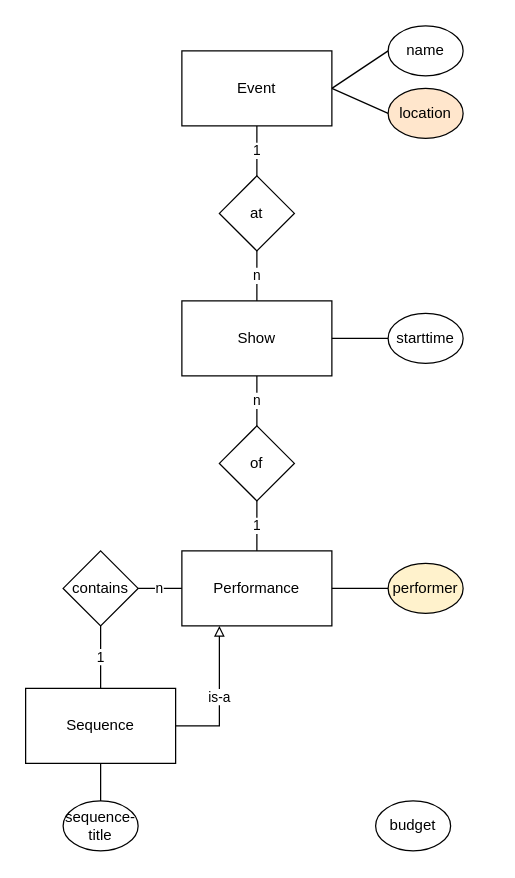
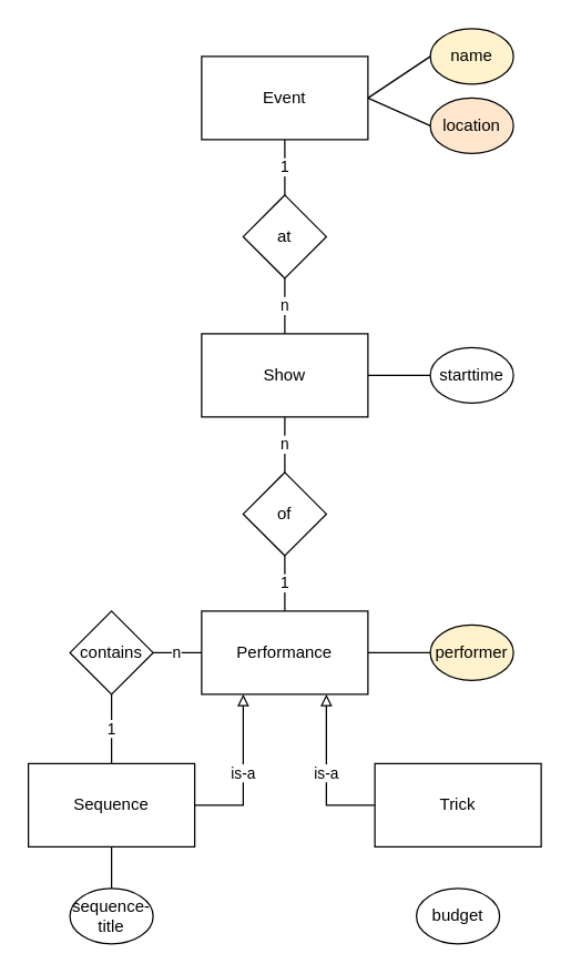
  <mxCell id="0" />
  <mxCell id="1" parent="0" />
  <mxCell id="2" value="1" style="edgeStyle=orthogonalEdgeStyle;rounded=0;orthogonalLoop=1;jettySize=auto;html=1;endArrow=none;endFill=0;" edge="1" parent="1" source="3" target="7"><mxGeometry relative="1" as="geometry" /></mxCell>
  <mxCell id="3" value="Event" style="rounded=0;whiteSpace=wrap;html=1;" vertex="1" parent="1"><mxGeometry x="145" y="40" width="120" height="60" as="geometry" /></mxCell>
- <mxCell id="4" value="name" style="ellipse;whiteSpace=wrap;html=1;" vertex="1" parent="1"><mxGeometry x="310" y="20" width="60" height="40" as="geometry" /></mxCell>
+ <mxCell id="4" value="name" style="ellipse;whiteSpace=wrap;html=1;fillColor=#fff2cc;" vertex="1" parent="1"><mxGeometry x="310" y="20" width="60" height="40" as="geometry" /></mxCell>
  <mxCell id="5" value="location" style="ellipse;whiteSpace=wrap;html=1;fillColor=#ffe6cc;" vertex="1" parent="1"><mxGeometry x="310" y="70" width="60" height="40" as="geometry" /></mxCell>
  <mxCell id="6" value="n" style="edgeStyle=orthogonalEdgeStyle;rounded=0;orthogonalLoop=1;jettySize=auto;html=1;endArrow=none;endFill=0;" edge="1" parent="1" source="7" target="9"><mxGeometry relative="1" as="geometry" /></mxCell>
  <mxCell id="7" value="at" style="rhombus;whiteSpace=wrap;html=1;" vertex="1" parent="1"><mxGeometry x="175" y="140" width="60" height="60" as="geometry" /></mxCell>
  <mxCell id="8" value="n" style="edgeStyle=orthogonalEdgeStyle;rounded=0;orthogonalLoop=1;jettySize=auto;html=1;endArrow=none;endFill=0;" edge="1" parent="1" source="9" target="11"><mxGeometry relative="1" as="geometry" /></mxCell>
  <mxCell id="9" value="Show" style="rounded=0;whiteSpace=wrap;html=1;" vertex="1" parent="1"><mxGeometry x="145" y="240" width="120" height="60" as="geometry" /></mxCell>
  <mxCell id="10" value="1" style="edgeStyle=orthogonalEdgeStyle;rounded=0;orthogonalLoop=1;jettySize=auto;html=1;endArrow=none;endFill=0;" edge="1" parent="1" source="11" target="12"><mxGeometry relative="1" as="geometry" /></mxCell>
  <mxCell id="11" value="of" style="rhombus;whiteSpace=wrap;html=1;" vertex="1" parent="1"><mxGeometry x="175" y="340" width="60" height="60" as="geometry" /></mxCell>
  <mxCell id="12" value="Performance" style="rounded=0;whiteSpace=wrap;html=1;" vertex="1" parent="1"><mxGeometry x="145" y="440" width="120" height="60" as="geometry" /></mxCell>
  <mxCell id="13" value="" style="edgeStyle=orthogonalEdgeStyle;rounded=0;orthogonalLoop=1;jettySize=auto;html=1;endArrow=none;endFill=0;" edge="1" parent="1" source="14" target="9"><mxGeometry relative="1" as="geometry" /></mxCell>
  <mxCell id="14" value="starttime" style="ellipse;whiteSpace=wrap;html=1;" vertex="1" parent="1"><mxGeometry x="310" y="250" width="60" height="40" as="geometry" /></mxCell>
  <mxCell id="15" value="" style="endArrow=none;html=1;rounded=0;entryX=1;entryY=0.5;entryDx=0;entryDy=0;exitX=0;exitY=0.5;exitDx=0;exitDy=0;" edge="1" parent="1" source="4" target="3"><mxGeometry width="50" height="50" relative="1" as="geometry"><mxPoint x="150" y="350" as="sourcePoint" /><mxPoint x="200" y="300" as="targetPoint" /></mxGeometry></mxCell>
  <mxCell id="16" value="" style="endArrow=none;html=1;rounded=0;entryX=1;entryY=0.5;entryDx=0;entryDy=0;exitX=0;exitY=0.5;exitDx=0;exitDy=0;" edge="1" parent="1" source="5" target="3"><mxGeometry width="50" height="50" relative="1" as="geometry"><mxPoint x="320" y="50" as="sourcePoint" /><mxPoint x="275" y="80" as="targetPoint" /></mxGeometry></mxCell>
  <mxCell id="17" value="" style="edgeStyle=orthogonalEdgeStyle;rounded=0;orthogonalLoop=1;jettySize=auto;html=1;endArrow=none;endFill=0;" edge="1" parent="1" source="18" target="12"><mxGeometry relative="1" as="geometry" /></mxCell>
  <mxCell id="18" value="performer" style="ellipse;whiteSpace=wrap;html=1;fillColor=#fff2cc;" vertex="1" parent="1"><mxGeometry x="310" y="450" width="60" height="40" as="geometry" /></mxCell>
+ <mxCell id="19" value="is-a" style="edgeStyle=orthogonalEdgeStyle;rounded=0;orthogonalLoop=1;jettySize=auto;html=1;exitX=0;exitY=0.5;exitDx=0;exitDy=0;entryX=0.75;entryY=1;entryDx=0;entryDy=0;endArrow=block;endFill=0;startArrow=none;startFill=0;" edge="1" parent="1" source="20" target="12"><mxGeometry relative="1" as="geometry" /></mxCell>
+ <mxCell id="20" value="Trick" style="rounded=0;whiteSpace=wrap;html=1;" vertex="1" parent="1"><mxGeometry x="270" y="550" width="120" height="60" as="geometry" /></mxCell>
  <mxCell id="21" value="is-a" style="edgeStyle=orthogonalEdgeStyle;rounded=0;orthogonalLoop=1;jettySize=auto;html=1;exitX=1;exitY=0.5;exitDx=0;exitDy=0;entryX=0.25;entryY=1;entryDx=0;entryDy=0;endArrow=block;endFill=0;" edge="1" parent="1" source="22" target="12"><mxGeometry relative="1" as="geometry" /></mxCell>
  <mxCell id="22" value="Sequence" style="rounded=0;whiteSpace=wrap;html=1;" vertex="1" parent="1"><mxGeometry x="20" y="550" width="120" height="60" as="geometry" /></mxCell>
  <mxCell id="23" value="n" style="edgeStyle=orthogonalEdgeStyle;rounded=0;orthogonalLoop=1;jettySize=auto;html=1;endArrow=none;endFill=0;" edge="1" parent="1" source="25" target="12"><mxGeometry relative="1" as="geometry" /></mxCell>
  <mxCell id="24" value="1" style="edgeStyle=orthogonalEdgeStyle;rounded=0;orthogonalLoop=1;jettySize=auto;html=1;endArrow=none;endFill=0;" edge="1" parent="1" source="25" target="22"><mxGeometry relative="1" as="geometry" /></mxCell>
  <mxCell id="25" value="contains" style="rhombus;whiteSpace=wrap;html=1;" vertex="1" parent="1"><mxGeometry x="50" y="440" width="60" height="60" as="geometry" /></mxCell>
  <mxCell id="26" value="budget" style="ellipse;whiteSpace=wrap;html=1;" vertex="1" parent="1"><mxGeometry x="300" y="640" width="60" height="40" as="geometry" /></mxCell>
  <mxCell id="27" value="" style="edgeStyle=orthogonalEdgeStyle;rounded=0;orthogonalLoop=1;jettySize=auto;html=1;startArrow=none;startFill=0;endArrow=none;endFill=0;" edge="1" parent="1" source="28" target="22"><mxGeometry relative="1" as="geometry" /></mxCell>
  <mxCell id="28" value="sequence-title" style="ellipse;whiteSpace=wrap;html=1;" vertex="1" parent="1"><mxGeometry x="50" y="640" width="60" height="40" as="geometry" /></mxCell>
